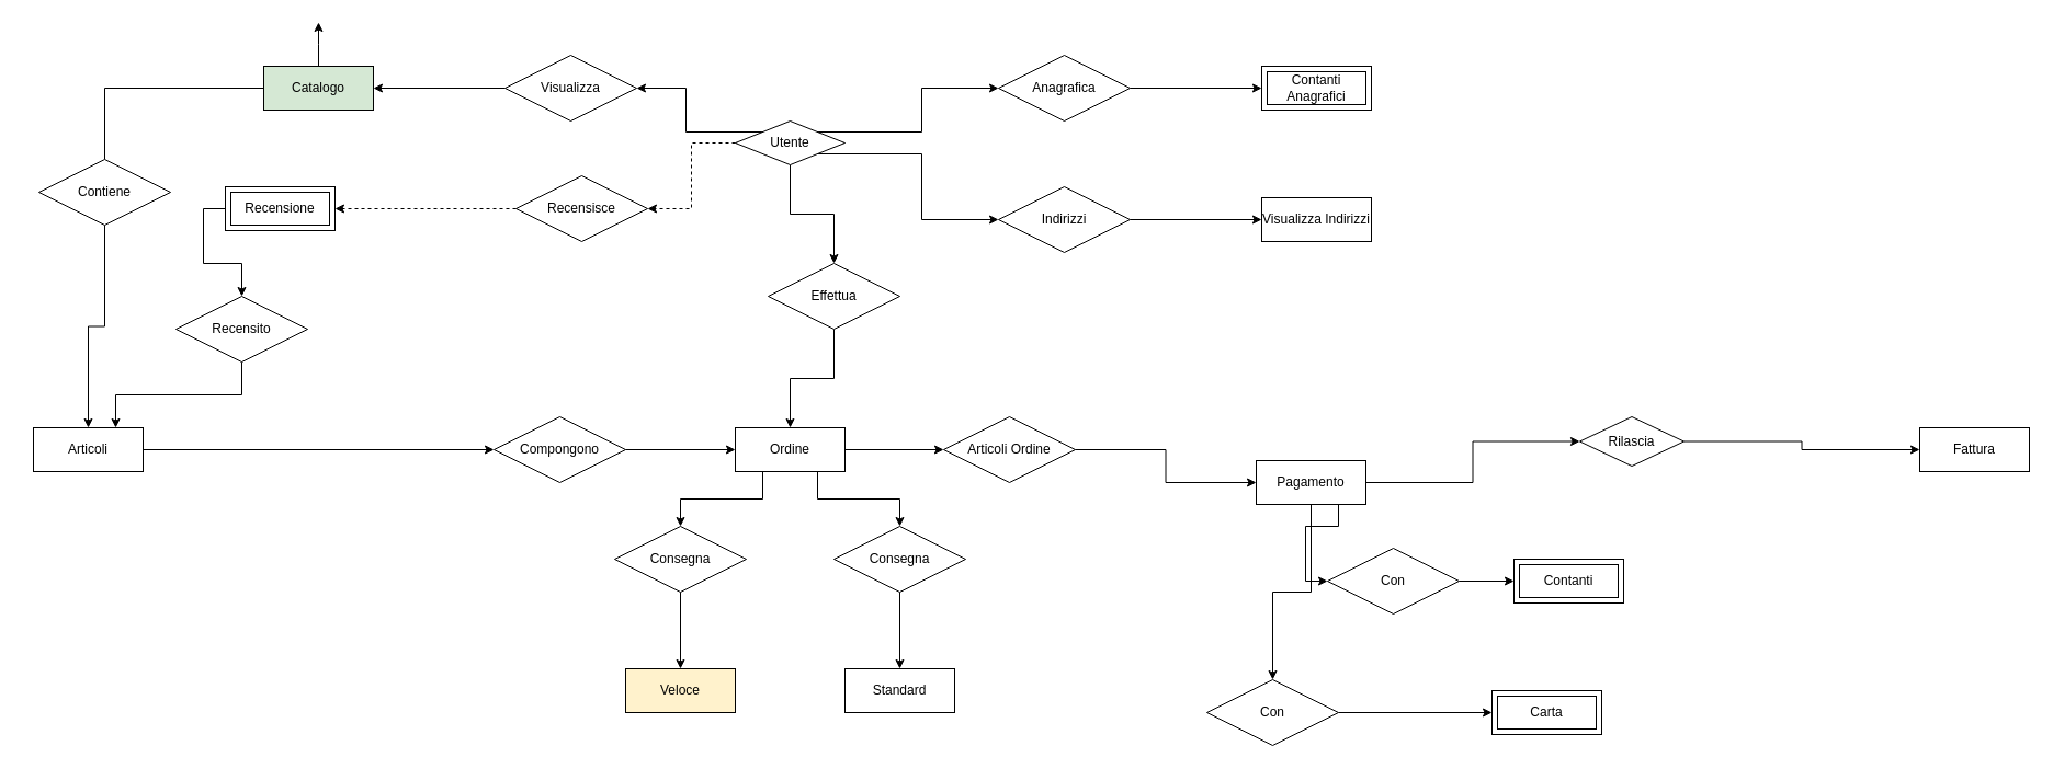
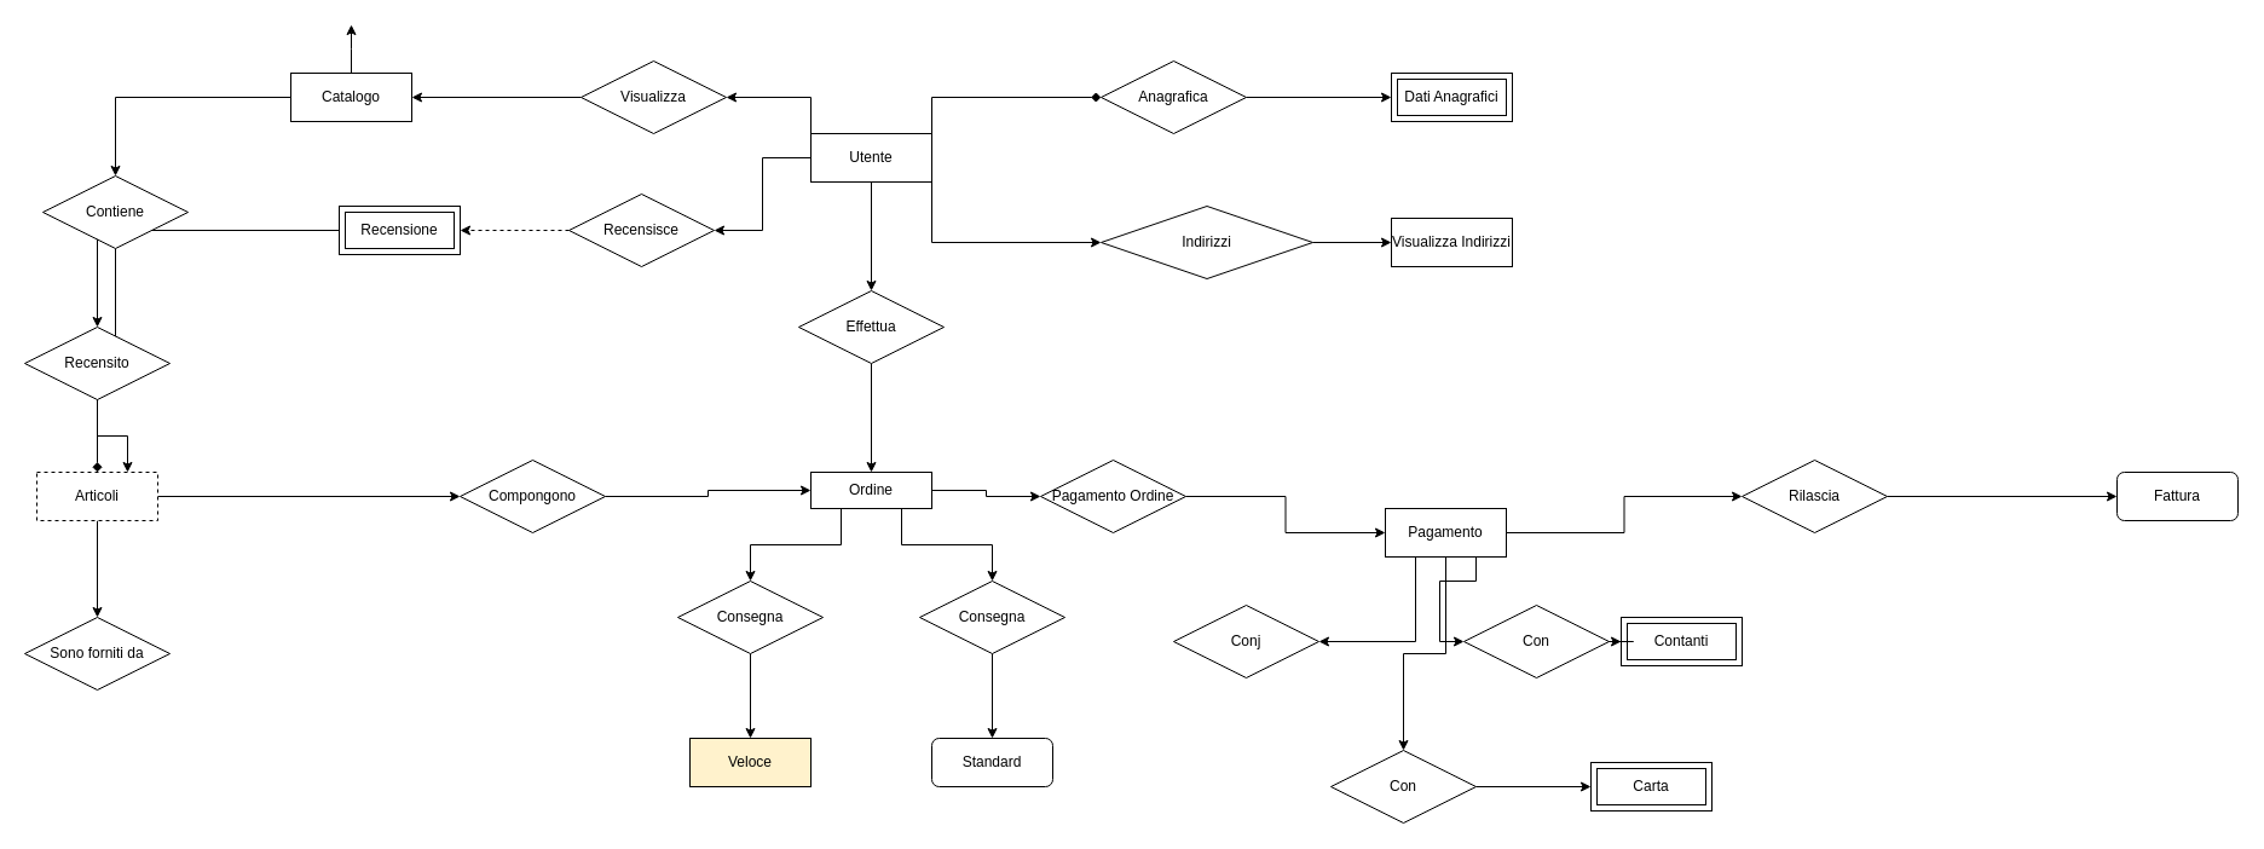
  <mxCell id="0" />
  <mxCell id="1" parent="0" />
- <mxCell id="2" style="edgeStyle=orthogonalEdgeStyle;rounded=0;orthogonalLoop=1;jettySize=auto;html=1;exitX=1;exitY=0;exitDx=0;exitDy=0;entryX=0;entryY=0.5;entryDx=0;entryDy=0;" edge="1" parent="1" source="7" target="57"><mxGeometry relative="1" as="geometry" /></mxCell>
+ <mxCell id="2" style="edgeStyle=orthogonalEdgeStyle;rounded=0;orthogonalLoop=1;jettySize=auto;html=1;exitX=1;exitY=0;exitDx=0;exitDy=0;entryX=0;entryY=0.5;entryDx=0;entryDy=0;endArrow=diamond;" edge="1" parent="1" source="7" target="57"><mxGeometry relative="1" as="geometry" /></mxCell>
  <mxCell id="3" style="edgeStyle=orthogonalEdgeStyle;rounded=0;orthogonalLoop=1;jettySize=auto;html=1;exitX=1;exitY=1;exitDx=0;exitDy=0;entryX=0;entryY=0.5;entryDx=0;entryDy=0;" edge="1" parent="1" source="7" target="55"><mxGeometry relative="1" as="geometry" /></mxCell>
  <mxCell id="4" style="edgeStyle=orthogonalEdgeStyle;rounded=0;orthogonalLoop=1;jettySize=auto;html=1;exitX=0.5;exitY=1;exitDx=0;exitDy=0;entryX=0.5;entryY=0;entryDx=0;entryDy=0;" edge="1" parent="1" source="7" target="37"><mxGeometry relative="1" as="geometry"><mxPoint x="720" y="250" as="targetPoint" /></mxGeometry></mxCell>
- <mxCell id="5" style="edgeStyle=orthogonalEdgeStyle;rounded=0;orthogonalLoop=1;jettySize=auto;html=1;exitX=0;exitY=0.5;exitDx=0;exitDy=0;entryX=1;entryY=0.5;entryDx=0;entryDy=0;dashed=1;" edge="1" parent="1" source="7" target="33"><mxGeometry relative="1" as="geometry" /></mxCell>
+ <mxCell id="5" style="edgeStyle=orthogonalEdgeStyle;rounded=0;orthogonalLoop=1;jettySize=auto;html=1;exitX=0;exitY=0.5;exitDx=0;exitDy=0;entryX=1;entryY=0.5;entryDx=0;entryDy=0;" edge="1" parent="1" source="7" target="33"><mxGeometry relative="1" as="geometry" /></mxCell>
  <mxCell id="6" style="edgeStyle=orthogonalEdgeStyle;rounded=0;orthogonalLoop=1;jettySize=auto;html=1;exitX=0;exitY=0;exitDx=0;exitDy=0;entryX=1;entryY=0.5;entryDx=0;entryDy=0;" edge="1" parent="1" source="7" target="35"><mxGeometry relative="1" as="geometry" /></mxCell>
- <mxCell id="7" value="Utente" style="rhombus;whiteSpace=wrap;html=1;align=center;" vertex="1" parent="1"><mxGeometry x="670" y="110" width="100" height="40" as="geometry" /></mxCell>
+ <mxCell id="7" value="Utente" style="whiteSpace=wrap;html=1;align=center;" vertex="1" parent="1"><mxGeometry x="670" y="110" width="100" height="40" as="geometry" /></mxCell>
  <mxCell id="8" style="edgeStyle=orthogonalEdgeStyle;rounded=0;orthogonalLoop=1;jettySize=auto;html=1;exitX=0.25;exitY=1;exitDx=0;exitDy=0;entryX=0.5;entryY=0;entryDx=0;entryDy=0;" edge="1" parent="1" source="11" target="46"><mxGeometry relative="1" as="geometry" /></mxCell>
  <mxCell id="9" style="edgeStyle=orthogonalEdgeStyle;rounded=0;orthogonalLoop=1;jettySize=auto;html=1;exitX=0.75;exitY=1;exitDx=0;exitDy=0;" edge="1" parent="1" source="11" target="48"><mxGeometry relative="1" as="geometry" /></mxCell>
  <mxCell id="10" style="edgeStyle=orthogonalEdgeStyle;rounded=0;orthogonalLoop=1;jettySize=auto;html=1;exitX=1;exitY=0.5;exitDx=0;exitDy=0;entryX=0;entryY=0.5;entryDx=0;entryDy=0;" edge="1" parent="1" source="11" target="61"><mxGeometry relative="1" as="geometry" /></mxCell>
- <mxCell id="11" value="Ordine" style="whiteSpace=wrap;html=1;align=center;" vertex="1" parent="1"><mxGeometry x="670" y="390" width="100" height="40" as="geometry" /></mxCell>
+ <mxCell id="11" value="Ordine" style="whiteSpace=wrap;html=1;align=center;" vertex="1" parent="1"><mxGeometry x="670" y="390" width="100" height="30" as="geometry" /></mxCell>
  <mxCell id="12" style="edgeStyle=orthogonalEdgeStyle;rounded=0;orthogonalLoop=1;jettySize=auto;html=1;exitX=0.5;exitY=1;exitDx=0;exitDy=0;entryX=0.5;entryY=0;entryDx=0;entryDy=0;" edge="1" parent="1" source="16" target="53"><mxGeometry relative="1" as="geometry" /></mxCell>
  <mxCell id="13" style="edgeStyle=orthogonalEdgeStyle;rounded=0;orthogonalLoop=1;jettySize=auto;html=1;exitX=1;exitY=0.5;exitDx=0;exitDy=0;entryX=0;entryY=0.5;entryDx=0;entryDy=0;" edge="1" parent="1" source="16" target="44"><mxGeometry relative="1" as="geometry" /></mxCell>
  <mxCell id="14" style="edgeStyle=orthogonalEdgeStyle;rounded=0;orthogonalLoop=1;jettySize=auto;html=1;exitX=0.75;exitY=1;exitDx=0;exitDy=0;entryX=0;entryY=0.5;entryDx=0;entryDy=0;" edge="1" parent="1" source="16" target="51"><mxGeometry relative="1" as="geometry" /></mxCell>
+ <mxCell id="15" style="edgeStyle=orthogonalEdgeStyle;rounded=0;orthogonalLoop=1;jettySize=auto;html=1;exitX=0.25;exitY=1;exitDx=0;exitDy=0;entryX=1;entryY=0.5;entryDx=0;entryDy=0;" edge="1" parent="1" source="16" target="49"><mxGeometry relative="1" as="geometry" /></mxCell>
  <mxCell id="16" value="Pagamento" style="whiteSpace=wrap;html=1;align=center;" vertex="1" parent="1"><mxGeometry x="1145" y="420" width="100" height="40" as="geometry" /></mxCell>
- <mxCell id="17" value="Standard" style="whiteSpace=wrap;html=1;align=center;" vertex="1" parent="1"><mxGeometry x="770" y="610" width="100" height="40" as="geometry" /></mxCell>
+ <mxCell id="17" value="Standard" style="whiteSpace=wrap;html=1;align=center;rounded=1;" vertex="1" parent="1"><mxGeometry x="770" y="610" width="100" height="40" as="geometry" /></mxCell>
  <mxCell id="18" value="Visualizza Indirizzi" style="whiteSpace=wrap;html=1;align=center;" vertex="1" parent="1"><mxGeometry x="1150" width="100" height="40" as="geometry" y="180" /></mxCell>
  <mxCell id="19" value="Veloce" style="whiteSpace=wrap;html=1;align=center;fillColor=#fff2cc;" vertex="1" parent="1"><mxGeometry x="570" y="610" width="100" height="40" as="geometry" /></mxCell>
+ <mxCell id="20" value="" style="edgeStyle=orthogonalEdgeStyle;rounded=0;orthogonalLoop=1;jettySize=auto;html=1;" edge="1" parent="1" source="22" target="38"><mxGeometry relative="1" as="geometry" /></mxCell>
  <mxCell id="21" style="edgeStyle=orthogonalEdgeStyle;rounded=0;orthogonalLoop=1;jettySize=auto;html=1;exitX=1;exitY=0.5;exitDx=0;exitDy=0;entryX=0;entryY=0.5;entryDx=0;entryDy=0;" edge="1" parent="1" source="22" target="42"><mxGeometry relative="1" as="geometry" /></mxCell>
- <mxCell id="22" value="Articoli" style="whiteSpace=wrap;html=1;align=center;" vertex="1" parent="1"><mxGeometry x="30" y="390" width="100" height="40" as="geometry" /></mxCell>
- <mxCell id="23" value="Contanti Anagrafici" style="shape=ext;margin=3;double=1;whiteSpace=wrap;html=1;align=center;fontFamily=Helvetica;fontSize=12;fontColor=default;strokeColor=default;fillColor=default;" vertex="1" parent="1"><mxGeometry x="1150" y="60" width="100" height="40" as="geometry" /></mxCell>
- <mxCell id="24" value="Carta" style="shape=ext;margin=3;double=1;whiteSpace=wrap;html=1;align=center;fontFamily=Helvetica;fontSize=12;fontColor=default;strokeColor=default;fillColor=default;" vertex="1" parent="1"><mxGeometry x="1360" y="630" width="100" height="40" as="geometry" /></mxCell>
+ <mxCell id="22" value="Articoli" style="whiteSpace=wrap;html=1;align=center;dashed=1;" vertex="1" parent="1"><mxGeometry x="30" y="390" width="100" height="40" as="geometry" /></mxCell>
+ <mxCell id="23" value="Dati Anagrafici" style="shape=ext;margin=3;double=1;whiteSpace=wrap;html=1;align=center;fontFamily=Helvetica;fontSize=12;fontColor=default;strokeColor=default;fillColor=default;" vertex="1" parent="1"><mxGeometry x="1150" y="60" width="100" height="40" as="geometry" /></mxCell>
+ <mxCell id="24" value="Carta" style="shape=ext;margin=3;double=1;whiteSpace=wrap;html=1;align=center;fontFamily=Helvetica;fontSize=12;fontColor=default;strokeColor=default;fillColor=default;" vertex="1" parent="1"><mxGeometry x="1315" y="630" width="100" height="40" as="geometry" /></mxCell>
  <mxCell id="25" style="edgeStyle=orthogonalEdgeStyle;rounded=0;orthogonalLoop=1;jettySize=auto;html=1;exitX=0;exitY=0.5;exitDx=0;exitDy=0;" edge="1" parent="1" source="26" target="59"><mxGeometry relative="1" as="geometry" /></mxCell>
- <mxCell id="26" value="Recensione" style="shape=ext;margin=3;double=1;whiteSpace=wrap;html=1;align=center;fontFamily=Helvetica;fontSize=12;fontColor=default;strokeColor=default;fillColor=default;" vertex="1" parent="1"><mxGeometry x="205" y="170" width="100" height="40" as="geometry" /></mxCell>
- <mxCell id="27" value="Contanti" style="shape=ext;margin=3;double=1;whiteSpace=wrap;html=1;align=center;fontFamily=Helvetica;fontSize=12;fontColor=default;strokeColor=default;fillColor=default;" vertex="1" parent="1"><mxGeometry x="1380" y="510" width="100" height="40" as="geometry" /></mxCell>
- <mxCell id="28" style="edgeStyle=orthogonalEdgeStyle;rounded=0;orthogonalLoop=1;jettySize=auto;html=1;exitX=0;exitY=0.5;exitDx=0;exitDy=0;endArrow=none;" edge="1" parent="1" source="30" target="40"><mxGeometry relative="1" as="geometry" /></mxCell>
+ <mxCell id="26" value="Recensione" style="shape=ext;margin=3;double=1;whiteSpace=wrap;html=1;align=center;fontFamily=Helvetica;fontSize=12;fontColor=default;strokeColor=default;fillColor=default;" vertex="1" parent="1"><mxGeometry x="280" y="170" width="100" height="40" as="geometry" /></mxCell>
+ <mxCell id="27" value="Contanti" style="shape=ext;margin=3;double=1;whiteSpace=wrap;html=1;align=center;fontFamily=Helvetica;fontSize=12;fontColor=default;strokeColor=default;fillColor=default;" vertex="1" parent="1"><mxGeometry x="1340" y="510" width="100" height="40" as="geometry" /></mxCell>
+ <mxCell id="28" style="edgeStyle=orthogonalEdgeStyle;rounded=0;orthogonalLoop=1;jettySize=auto;html=1;exitX=0;exitY=0.5;exitDx=0;exitDy=0;" edge="1" parent="1" source="30" target="40"><mxGeometry relative="1" as="geometry" /></mxCell>
  <mxCell id="29" value="" style="edgeStyle=orthogonalEdgeStyle;rounded=0;orthogonalLoop=1;jettySize=auto;html=1;" edge="1" parent="1" source="30"><mxGeometry relative="1" as="geometry"><mxPoint x="290" y="20" as="targetPoint" /></mxGeometry></mxCell>
- <mxCell id="30" value="Catalogo" style="whiteSpace=wrap;html=1;align=center;fillColor=#d5e8d4;" vertex="1" parent="1"><mxGeometry x="240" y="60" width="100" height="40" as="geometry" /></mxCell>
- <mxCell id="31" value="Fattura" style="whiteSpace=wrap;html=1;align=center;" vertex="1" parent="1"><mxGeometry x="1750" y="390" width="100" height="40" as="geometry" /></mxCell>
+ <mxCell id="30" value="Catalogo" style="whiteSpace=wrap;html=1;align=center;" vertex="1" parent="1"><mxGeometry x="240" y="60" width="100" height="40" as="geometry" /></mxCell>
+ <mxCell id="31" value="Fattura" style="whiteSpace=wrap;html=1;align=center;rounded=1;" vertex="1" parent="1"><mxGeometry x="1750" y="390" width="100" height="40" as="geometry" /></mxCell>
  <mxCell id="32" style="edgeStyle=orthogonalEdgeStyle;rounded=0;orthogonalLoop=1;jettySize=auto;html=1;exitX=0;exitY=0.5;exitDx=0;exitDy=0;entryX=1;entryY=0.5;entryDx=0;entryDy=0;dashed=1;" edge="1" parent="1" source="33" target="26"><mxGeometry relative="1" as="geometry" /></mxCell>
  <mxCell id="33" value="Recensisce" style="shape=rhombus;perimeter=rhombusPerimeter;whiteSpace=wrap;html=1;align=center;" vertex="1" parent="1"><mxGeometry x="470" y="160" width="120" height="60" as="geometry" /></mxCell>
  <mxCell id="34" style="edgeStyle=orthogonalEdgeStyle;rounded=0;orthogonalLoop=1;jettySize=auto;html=1;exitX=0;exitY=0.5;exitDx=0;exitDy=0;entryX=1;entryY=0.5;entryDx=0;entryDy=0;" edge="1" parent="1" source="35" target="30"><mxGeometry relative="1" as="geometry" /></mxCell>
- <mxCell id="35" value="Visualizza" style="shape=rhombus;perimeter=rhombusPerimeter;whiteSpace=wrap;html=1;align=center;" vertex="1" parent="1"><mxGeometry x="460" y="50" width="120" height="60" as="geometry" /></mxCell>
+ <mxCell id="35" value="Visualizza" style="shape=rhombus;perimeter=rhombusPerimeter;whiteSpace=wrap;html=1;align=center;" vertex="1" parent="1"><mxGeometry x="480" y="50" width="120" height="60" as="geometry" /></mxCell>
  <mxCell id="36" style="edgeStyle=orthogonalEdgeStyle;rounded=0;orthogonalLoop=1;jettySize=auto;html=1;exitX=0.5;exitY=1;exitDx=0;exitDy=0;entryX=0.5;entryY=0;entryDx=0;entryDy=0;" edge="1" parent="1" source="37" target="11"><mxGeometry relative="1" as="geometry" /></mxCell>
- <mxCell id="37" value="Effettua" style="shape=rhombus;perimeter=rhombusPerimeter;whiteSpace=wrap;html=1;align=center;" vertex="1" parent="1"><mxGeometry x="700" y="240" width="120" height="60" as="geometry" /></mxCell>
- <mxCell id="39" style="edgeStyle=orthogonalEdgeStyle;rounded=0;orthogonalLoop=1;jettySize=auto;html=1;exitX=0.5;exitY=1;exitDx=0;exitDy=0;" edge="1" parent="1" source="40" target="22"><mxGeometry relative="1" as="geometry" /></mxCell>
+ <mxCell id="37" value="Effettua" style="shape=rhombus;perimeter=rhombusPerimeter;whiteSpace=wrap;html=1;align=center;" vertex="1" parent="1"><mxGeometry x="660" y="240" width="120" height="60" as="geometry" /></mxCell>
+ <mxCell id="38" value="Sono forniti da" style="shape=rhombus;perimeter=rhombusPerimeter;whiteSpace=wrap;html=1;align=center;" vertex="1" parent="1"><mxGeometry x="20" y="510" width="120" height="60" as="geometry" /></mxCell>
+ <mxCell id="39" style="edgeStyle=orthogonalEdgeStyle;rounded=0;orthogonalLoop=1;jettySize=auto;html=1;exitX=0.5;exitY=1;exitDx=0;exitDy=0;endArrow=diamond;" edge="1" parent="1" source="40" target="22"><mxGeometry relative="1" as="geometry" /></mxCell>
  <mxCell id="40" value="Contiene" style="shape=rhombus;perimeter=rhombusPerimeter;whiteSpace=wrap;html=1;align=center;" vertex="1" parent="1"><mxGeometry x="35" y="145" width="120" height="60" as="geometry" /></mxCell>
  <mxCell id="41" style="edgeStyle=orthogonalEdgeStyle;rounded=0;orthogonalLoop=1;jettySize=auto;html=1;exitX=1;exitY=0.5;exitDx=0;exitDy=0;entryX=0;entryY=0.5;entryDx=0;entryDy=0;" edge="1" parent="1" source="42" target="11"><mxGeometry relative="1" as="geometry" /></mxCell>
- <mxCell id="42" value="Compongono" style="shape=rhombus;perimeter=rhombusPerimeter;whiteSpace=wrap;html=1;align=center;" vertex="1" parent="1"><mxGeometry x="450" y="380" width="120" height="60" as="geometry" /></mxCell>
+ <mxCell id="42" value="Compongono" style="shape=rhombus;perimeter=rhombusPerimeter;whiteSpace=wrap;html=1;align=center;" vertex="1" parent="1"><mxGeometry x="380" y="380" width="120" height="60" as="geometry" /></mxCell>
  <mxCell id="43" style="edgeStyle=orthogonalEdgeStyle;rounded=0;orthogonalLoop=1;jettySize=auto;html=1;exitX=1;exitY=0.5;exitDx=0;exitDy=0;entryX=0;entryY=0.5;entryDx=0;entryDy=0;" edge="1" parent="1" source="44" target="31"><mxGeometry relative="1" as="geometry" /></mxCell>
- <mxCell id="44" value="Rilascia" style="shape=rhombus;perimeter=rhombusPerimeter;whiteSpace=wrap;html=1;align=center;" vertex="1" parent="1"><mxGeometry x="1440" y="380" width="95" height="45" as="geometry" /></mxCell>
+ <mxCell id="44" value="Rilascia" style="shape=rhombus;perimeter=rhombusPerimeter;whiteSpace=wrap;html=1;align=center;" vertex="1" parent="1"><mxGeometry x="1440" y="380" width="120" height="60" as="geometry" /></mxCell>
  <mxCell id="45" style="edgeStyle=orthogonalEdgeStyle;rounded=0;orthogonalLoop=1;jettySize=auto;html=1;exitX=0.5;exitY=1;exitDx=0;exitDy=0;entryX=0.5;entryY=0;entryDx=0;entryDy=0;" edge="1" parent="1" source="46" target="19"><mxGeometry relative="1" as="geometry" /></mxCell>
  <mxCell id="46" value="Consegna" style="shape=rhombus;perimeter=rhombusPerimeter;whiteSpace=wrap;html=1;align=center;" vertex="1" parent="1"><mxGeometry x="560" y="480" width="120" height="60" as="geometry" /></mxCell>
  <mxCell id="47" value="" style="edgeStyle=orthogonalEdgeStyle;rounded=0;orthogonalLoop=1;jettySize=auto;html=1;" edge="1" parent="1" source="48" target="17"><mxGeometry relative="1" as="geometry" /></mxCell>
  <mxCell id="48" value="Consegna" style="shape=rhombus;perimeter=rhombusPerimeter;whiteSpace=wrap;html=1;align=center;" vertex="1" parent="1"><mxGeometry x="760" y="480" width="120" height="60" as="geometry" /></mxCell>
+ <mxCell id="49" value="Conj" style="shape=rhombus;perimeter=rhombusPerimeter;whiteSpace=wrap;html=1;align=center;" vertex="1" parent="1"><mxGeometry x="970" y="500" width="120" height="60" as="geometry" /></mxCell>
  <mxCell id="50" value="" style="edgeStyle=orthogonalEdgeStyle;rounded=0;orthogonalLoop=1;jettySize=auto;html=1;" edge="1" parent="1" source="51" target="27"><mxGeometry relative="1" as="geometry" /></mxCell>
  <mxCell id="51" value="Con" style="shape=rhombus;perimeter=rhombusPerimeter;whiteSpace=wrap;html=1;align=center;" vertex="1" parent="1"><mxGeometry x="1210" y="500" width="120" height="60" as="geometry" /></mxCell>
  <mxCell id="52" style="edgeStyle=orthogonalEdgeStyle;rounded=0;orthogonalLoop=1;jettySize=auto;html=1;exitX=1;exitY=0.5;exitDx=0;exitDy=0;entryX=0;entryY=0.5;entryDx=0;entryDy=0;" edge="1" parent="1" source="53" target="24"><mxGeometry relative="1" as="geometry" /></mxCell>
  <mxCell id="53" value="Con" style="shape=rhombus;perimeter=rhombusPerimeter;whiteSpace=wrap;html=1;align=center;" vertex="1" parent="1"><mxGeometry x="1100" y="620" width="120" height="60" as="geometry" /></mxCell>
  <mxCell id="54" style="edgeStyle=orthogonalEdgeStyle;rounded=0;orthogonalLoop=1;jettySize=auto;html=1;exitX=1;exitY=0.5;exitDx=0;exitDy=0;" edge="1" parent="1" source="55" target="18"><mxGeometry relative="1" as="geometry" /></mxCell>
- <mxCell id="55" value="Indirizzi" style="shape=rhombus;perimeter=rhombusPerimeter;whiteSpace=wrap;html=1;align=center;" vertex="1" parent="1"><mxGeometry x="910" y="170" width="120" height="60" as="geometry" /></mxCell>
+ <mxCell id="55" value="Indirizzi" style="shape=rhombus;perimeter=rhombusPerimeter;whiteSpace=wrap;html=1;align=center;" vertex="1" parent="1"><mxGeometry x="910" y="170" width="175" height="60" as="geometry" /></mxCell>
  <mxCell id="56" style="edgeStyle=orthogonalEdgeStyle;rounded=0;orthogonalLoop=1;jettySize=auto;html=1;exitX=1;exitY=0.5;exitDx=0;exitDy=0;entryX=0;entryY=0.5;entryDx=0;entryDy=0;" edge="1" parent="1" source="57" target="23"><mxGeometry relative="1" as="geometry" /></mxCell>
  <mxCell id="57" value="Anagrafica" style="shape=rhombus;perimeter=rhombusPerimeter;whiteSpace=wrap;html=1;align=center;" vertex="1" parent="1"><mxGeometry x="910" y="50" width="120" height="60" as="geometry" /></mxCell>
  <mxCell id="58" style="edgeStyle=orthogonalEdgeStyle;rounded=0;orthogonalLoop=1;jettySize=auto;html=1;exitX=0.5;exitY=1;exitDx=0;exitDy=0;entryX=0.75;entryY=0;entryDx=0;entryDy=0;" edge="1" parent="1" source="59" target="22"><mxGeometry relative="1" as="geometry" /></mxCell>
- <mxCell id="59" value="Recensito" style="shape=rhombus;perimeter=rhombusPerimeter;whiteSpace=wrap;html=1;align=center;" vertex="1" parent="1"><mxGeometry x="160" y="270" width="120" height="60" as="geometry" /></mxCell>
+ <mxCell id="59" value="Recensito" style="shape=rhombus;perimeter=rhombusPerimeter;whiteSpace=wrap;html=1;align=center;" vertex="1" parent="1"><mxGeometry x="20" y="270" width="120" height="60" as="geometry" /></mxCell>
  <mxCell id="60" style="edgeStyle=orthogonalEdgeStyle;rounded=0;orthogonalLoop=1;jettySize=auto;html=1;exitX=1;exitY=0.5;exitDx=0;exitDy=0;entryX=0;entryY=0.5;entryDx=0;entryDy=0;" edge="1" parent="1" source="61" target="16"><mxGeometry relative="1" as="geometry" /></mxCell>
- <mxCell id="61" value="Articoli Ordine" style="shape=rhombus;perimeter=rhombusPerimeter;whiteSpace=wrap;html=1;align=center;" vertex="1" parent="1"><mxGeometry x="860" y="380" width="120" height="60" as="geometry" /></mxCell>
+ <mxCell id="61" value="Pagamento Ordine" style="shape=rhombus;perimeter=rhombusPerimeter;whiteSpace=wrap;html=1;align=center;" vertex="1" parent="1"><mxGeometry x="860" y="380" width="120" height="60" as="geometry" /></mxCell>
